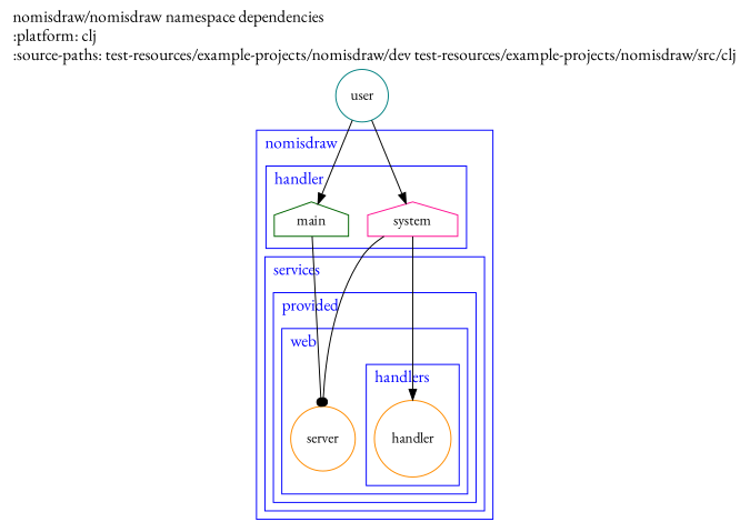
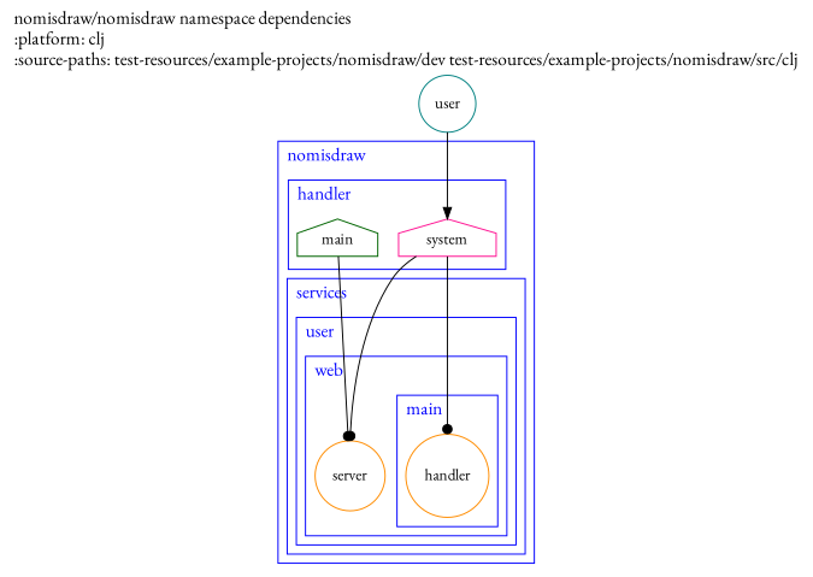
  digraph {
    fontname="EB Garamond"
    fontsize=16.0
    label="nomisdraw/nomisdraw namespace dependencies\l:platform: clj\l:source-paths: test-resources/example-projects/nomisdraw/dev test-resources/example-projects/nomisdraw/src/clj\l"
    labeljust=left
    labelloc=top
    rankdir=TP
    node [color=darkorange fontcolor=black fontname="EB Garamond" shape=circle style=solid]
    edge [arrowhead=normal fontname="EB Garamond" style=solid]
    n1 [color=deeppink label=system shape=house]
    n2 [color=darkgreen label=main shape=house]
    n3 [label=handler]
    n4 [label=server]
    n5 [color=teal label=user]
    subgraph cluster_1 {
      color=blue
      fontcolor=blue
      label=nomisdraw
      style=solid
      subgraph cluster_2 {
        color=blue
        fontcolor=blue
        label=handler
        style=solid
        n1
        n2
      }
      subgraph cluster_3 {
        color=blue
        fontcolor=blue
        label=services
        style=solid
        subgraph cluster_4 {
          color=blue
          fontcolor=blue
-         label=provided
+         label=user
          style=solid
          subgraph cluster_5 {
            color=blue
            fontcolor=blue
            label=web
            style=solid
            n4
            subgraph cluster_6 {
              color=blue
              fontcolor=blue
-             label=handlers
+             label=main
              style=solid
              n3
            }
          }
        }
      }
    }
-   n1 -> n3
+   n1 -> n3 [arrowhead=dot]
    n1 -> n4 [arrowhead=dot]
    n2 -> n4 [arrowhead=dot]
    n5 -> n1
-   n5 -> n2
  }
